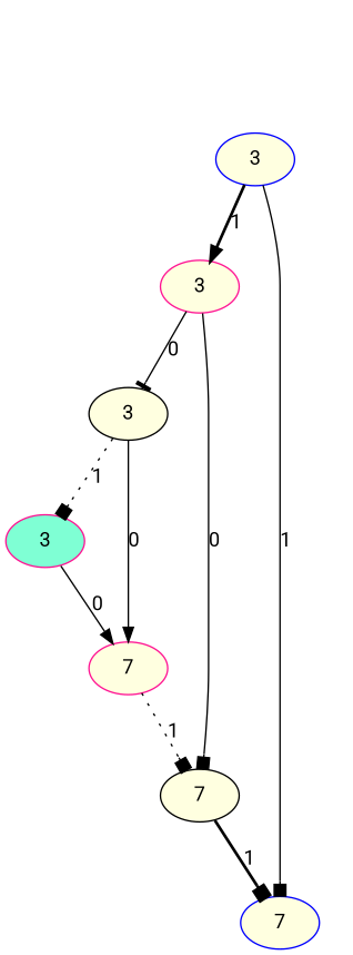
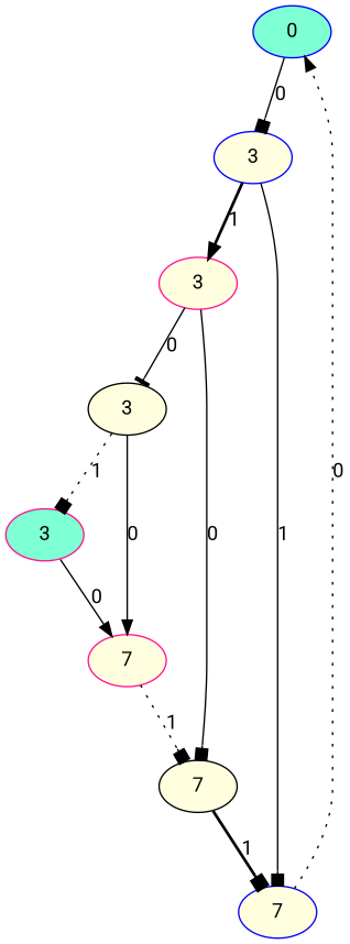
  digraph {
    fontname=Roboto
    node [style=filled fillcolor=lightyellow color=blue fontname=Roboto]
    edge [style=solid arrowhead=box fontname=Roboto]
+   n1 [label=0 fillcolor=aquamarine]
    n2 [label=3]
    n3 [label=3 color=deeppink]
    n4 [label=7]
    n5 [label=3 color=black]
    n6 [label=7 color=black]
    n7 [label=3 fillcolor=aquamarine color=deeppink]
    n8 [label=7 color=deeppink]
+   n1 -> n2 [label=0]
    n2 -> n3 [label=1 style=bold arrowhead=normal]
    n2 -> n4 [label=1]
    n3 -> n5 [label=0 arrowhead=tee]
    n3 -> n6 [label=0]
+   n4 -> n1 [label=0 style=dotted arrowhead=normal]
    n5 -> n7 [label=1 style=dotted]
    n5 -> n8 [label=0 arrowhead=normal]
    n6 -> n4 [label=1 style=bold]
    n7 -> n8 [label=0 arrowhead=normal]
    n8 -> n6 [label=1 style=dotted]
  }
